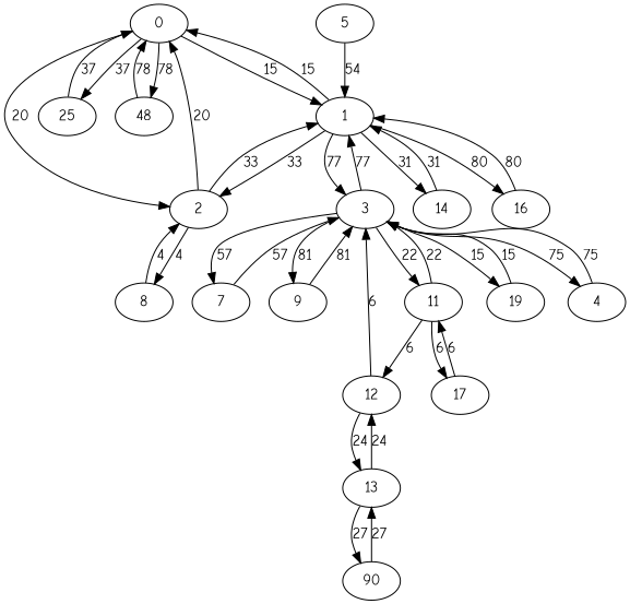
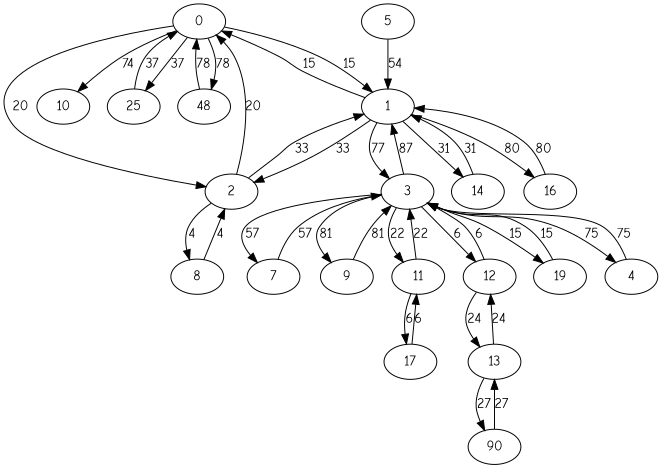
  digraph {
    fontname="Comic Neue"
    node [fontname="Comic Neue"]
    edge [fontname="Comic Neue"]
    0
    1
    2
+   10
    n5 [label=25]
    n6 [label=48]
    3
    14
    16
    8
    4
    7
    9
    11
    12
    19
    5
    17
    13
    n20 [label=90]
    0 -> 1 [label=15]
    0 -> 2 [label=20]
+   0 -> 10 [label=74]
    0 -> n5 [label=37]
    0 -> n6 [label=78]
    1 -> 0 [label=15]
    1 -> 2 [label=33]
    1 -> 3 [label=77]
    1 -> 14 [label=31]
    1 -> 16 [label=80]
    2 -> 0 [label=20]
    2 -> 1 [label=33]
    2 -> 8 [label=4]
    n5 -> 0 [label=37]
    n6 -> 0 [label=78]
-   3 -> 1 [label=77]
+   3 -> 1 [label=87]
    3 -> 4 [label=75]
    3 -> 7 [label=57]
    3 -> 9 [label=81]
    3 -> 11 [label=22]
-   11 -> 12 [label=6]
+   3 -> 12 [label=6]
    3 -> 19 [label=15]
    14 -> 1 [label=31]
    16 -> 1 [label=80]
    8 -> 2 [label=4]
    4 -> 3 [label=75]
    7 -> 3 [label=57]
    9 -> 3 [label=81]
    11 -> 3 [label=22]
    11 -> 17 [label=6]
    12 -> 3 [label=6]
    12 -> 13 [label=24]
    19 -> 3 [label=15]
    5 -> 1 [label=54]
    17 -> 11 [label=6]
    13 -> 12 [label=24]
    13 -> n20 [label=27]
    n20 -> 13 [label=27]
  }
